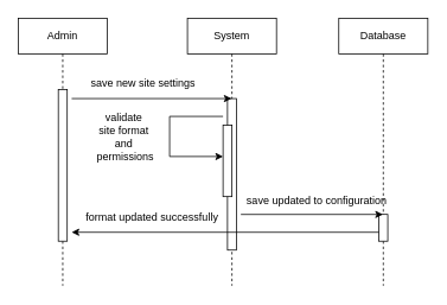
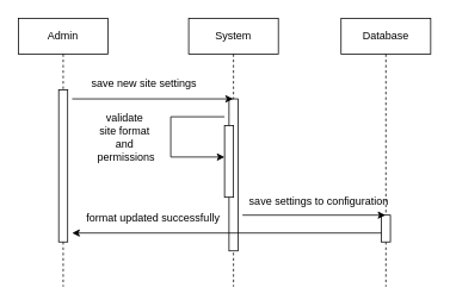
  <mxCell id="0" />
  <mxCell id="1" parent="0" />
  <mxCell id="2" value="System" style="shape=umlLifeline;perimeter=lifelinePerimeter;whiteSpace=wrap;html=1;container=0;dropTarget=0;collapsible=0;recursiveResize=0;outlineConnect=0;portConstraint=eastwest;newEdgeStyle={&quot;edgeStyle&quot;:&quot;elbowEdgeStyle&quot;,&quot;elbow&quot;:&quot;vertical&quot;,&quot;curved&quot;:0,&quot;rounded&quot;:0};" vertex="1" parent="1"><mxGeometry x="210" y="20" width="100" height="300" as="geometry" /></mxCell>
  <mxCell id="3" value="" style="html=1;points=[];perimeter=orthogonalPerimeter;outlineConnect=0;targetShapes=umlLifeline;portConstraint=eastwest;newEdgeStyle={&quot;edgeStyle&quot;:&quot;elbowEdgeStyle&quot;,&quot;elbow&quot;:&quot;vertical&quot;,&quot;curved&quot;:0,&quot;rounded&quot;:0};" vertex="1" parent="2"><mxGeometry x="45" y="90" width="10" height="170" as="geometry" /></mxCell>
  <mxCell id="4" value="" style="html=1;points=[];perimeter=orthogonalPerimeter;outlineConnect=0;targetShapes=umlLifeline;portConstraint=eastwest;newEdgeStyle={&quot;edgeStyle&quot;:&quot;elbowEdgeStyle&quot;,&quot;elbow&quot;:&quot;vertical&quot;,&quot;curved&quot;:0,&quot;rounded&quot;:0};" vertex="1" parent="2"><mxGeometry x="40" y="120" width="10" height="80" as="geometry" /></mxCell>
  <mxCell id="5" value="Admin" style="shape=umlLifeline;perimeter=lifelinePerimeter;whiteSpace=wrap;html=1;container=0;dropTarget=0;collapsible=0;recursiveResize=0;outlineConnect=0;portConstraint=eastwest;newEdgeStyle={&quot;edgeStyle&quot;:&quot;elbowEdgeStyle&quot;,&quot;elbow&quot;:&quot;vertical&quot;,&quot;curved&quot;:0,&quot;rounded&quot;:0};" vertex="1" parent="1"><mxGeometry x="20" y="20" width="100" height="300" as="geometry" /></mxCell>
  <mxCell id="6" value="" style="html=1;points=[];perimeter=orthogonalPerimeter;outlineConnect=0;targetShapes=umlLifeline;portConstraint=eastwest;newEdgeStyle={&quot;edgeStyle&quot;:&quot;elbowEdgeStyle&quot;,&quot;elbow&quot;:&quot;vertical&quot;,&quot;curved&quot;:0,&quot;rounded&quot;:0};" vertex="1" parent="5"><mxGeometry x="45" y="80" width="10" height="170" as="geometry" /></mxCell>
  <mxCell id="7" value="" style="endArrow=classic;html=1;rounded=0;" edge="1" parent="1" target="2"><mxGeometry width="50" height="50" relative="1" as="geometry"><mxPoint x="80" y="110" as="sourcePoint" /><mxPoint x="130" y="60" as="targetPoint" /></mxGeometry></mxCell>
  <mxCell id="8" value="save new site settings" style="text;html=1;align=center;verticalAlign=middle;resizable=0;points=[];autosize=1;strokeColor=none;fillColor=none;" vertex="1" parent="1"><mxGeometry x="85" y="78" width="150" height="30" as="geometry" /></mxCell>
  <mxCell id="9" value="" style="endArrow=classic;html=1;rounded=0;edgeStyle=orthogonalEdgeStyle;" edge="1" parent="1"><mxGeometry width="50" height="50" relative="1" as="geometry"><mxPoint x="250" y="130" as="sourcePoint" /><mxPoint x="250" y="175" as="targetPoint" /><Array as="points"><mxPoint x="190" y="130" /><mxPoint x="190" y="175" /></Array></mxGeometry></mxCell>
  <mxCell id="10" value="validate&amp;nbsp;&lt;div&gt;site format&amp;nbsp;&lt;/div&gt;&lt;div&gt;and&amp;nbsp;&lt;/div&gt;&lt;div&gt;permissions&lt;/div&gt;" style="text;html=1;align=center;verticalAlign=middle;resizable=0;points=[];autosize=1;strokeColor=none;fillColor=none;" vertex="1" parent="1"><mxGeometry x="90" y="118" width="100" height="70" as="geometry" /></mxCell>
  <mxCell id="11" value="" style="endArrow=classic;html=1;rounded=0;" edge="1" parent="1" source="13"><mxGeometry width="50" height="50" relative="1" as="geometry"><mxPoint x="250.5" y="260" as="sourcePoint" /><mxPoint x="80" y="260" as="targetPoint" /></mxGeometry></mxCell>
  <mxCell id="12" value="format updated successfully" style="text;html=1;align=center;verticalAlign=middle;resizable=0;points=[];autosize=1;strokeColor=none;fillColor=none;" vertex="1" parent="1"><mxGeometry x="80" y="228" width="180" height="30" as="geometry" /></mxCell>
  <mxCell id="13" value="Database" style="shape=umlLifeline;perimeter=lifelinePerimeter;whiteSpace=wrap;html=1;container=0;dropTarget=0;collapsible=0;recursiveResize=0;outlineConnect=0;portConstraint=eastwest;newEdgeStyle={&quot;edgeStyle&quot;:&quot;elbowEdgeStyle&quot;,&quot;elbow&quot;:&quot;vertical&quot;,&quot;curved&quot;:0,&quot;rounded&quot;:0};" vertex="1" parent="1"><mxGeometry x="380" y="20" width="100" height="300" as="geometry" /></mxCell>
  <mxCell id="14" value="" style="html=1;points=[];perimeter=orthogonalPerimeter;outlineConnect=0;targetShapes=umlLifeline;portConstraint=eastwest;newEdgeStyle={&quot;edgeStyle&quot;:&quot;elbowEdgeStyle&quot;,&quot;elbow&quot;:&quot;vertical&quot;,&quot;curved&quot;:0,&quot;rounded&quot;:0};" vertex="1" parent="13"><mxGeometry x="45" y="220" width="10" height="30" as="geometry" /></mxCell>
  <mxCell id="15" value="" style="endArrow=classic;html=1;rounded=0;" edge="1" parent="1" target="13"><mxGeometry width="50" height="50" relative="1" as="geometry"><mxPoint x="270" y="240" as="sourcePoint" /><mxPoint x="320" y="190" as="targetPoint" /></mxGeometry></mxCell>
- <mxCell id="16" value="save updated to configuration" style="text;html=1;align=center;verticalAlign=middle;resizable=0;points=[];autosize=1;strokeColor=none;fillColor=none;" vertex="1" parent="1"><mxGeometry x="270" y="210" width="170" height="30" as="geometry" /></mxCell>
+ <mxCell id="16" value="save settings to configuration" style="text;html=1;align=center;verticalAlign=middle;resizable=0;points=[];autosize=1;strokeColor=none;fillColor=none;" vertex="1" parent="1"><mxGeometry x="270" y="210" width="170" height="30" as="geometry" /></mxCell>
